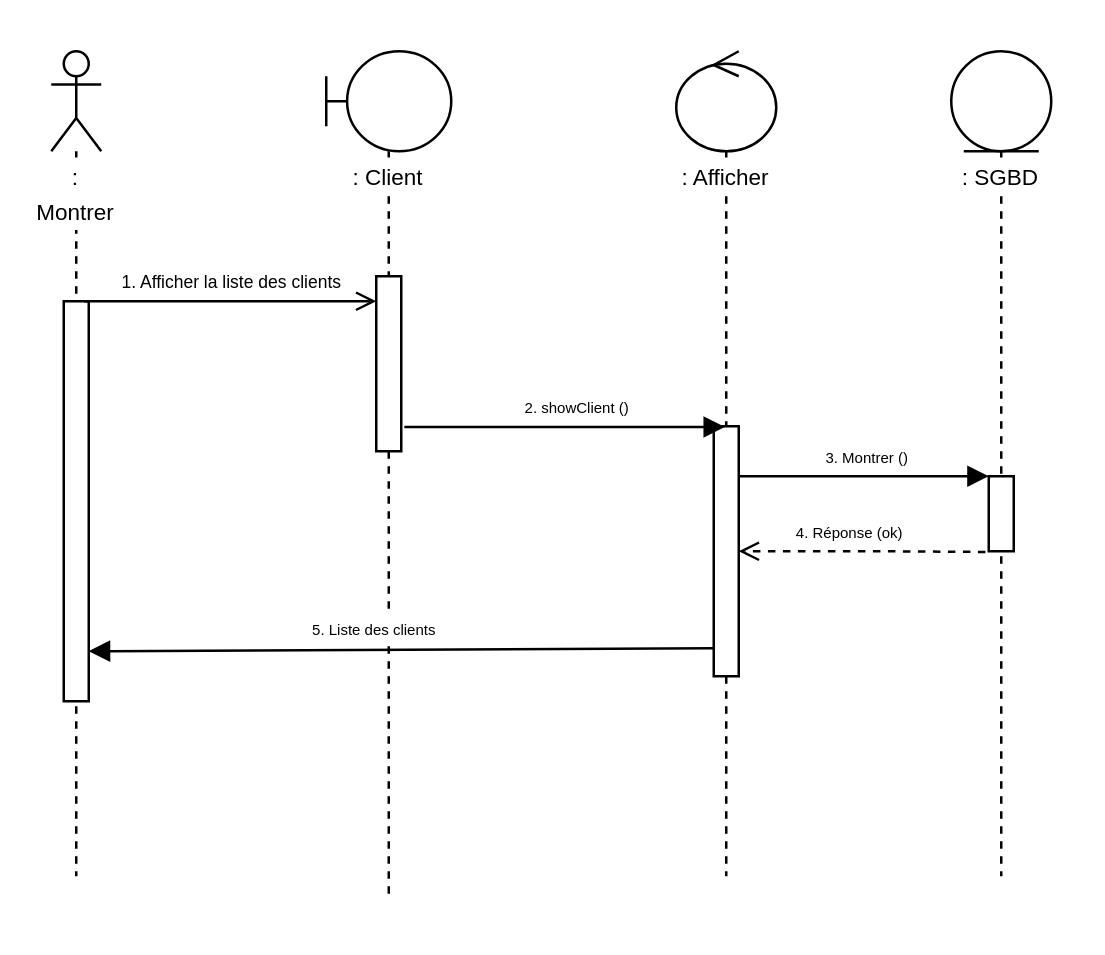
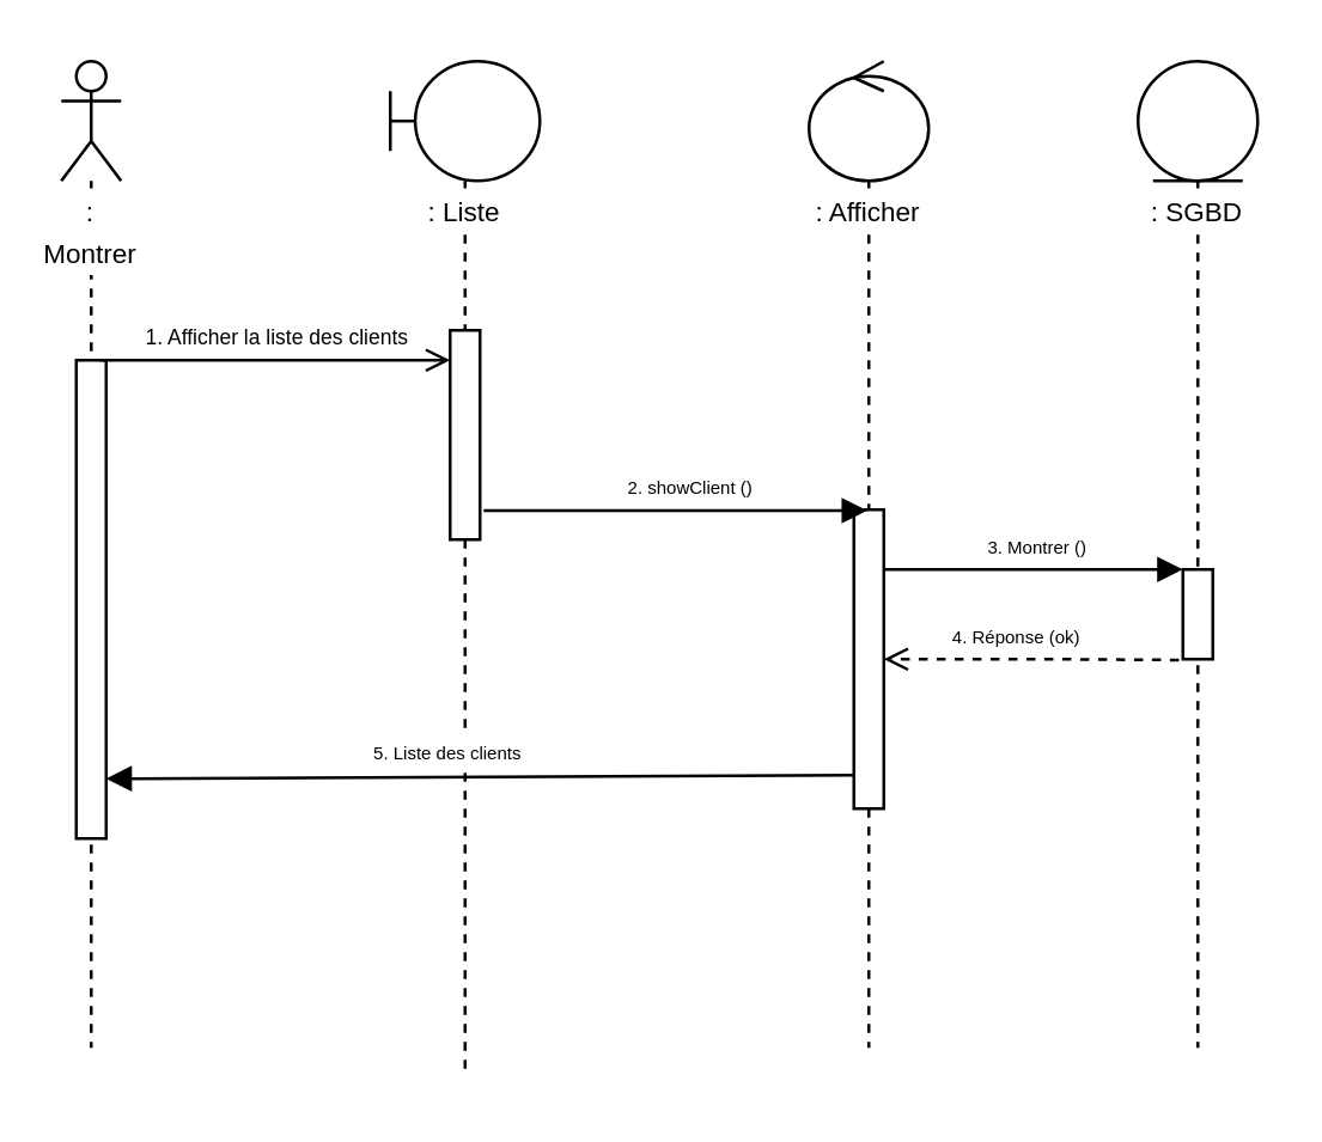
  <mxCell id="0" />
  <mxCell id="1" parent="0" />
  <mxCell id="2" value="&lt;font style=&quot;font-size: 9px&quot;&gt;: Montrer&lt;/font&gt;" style="shape=umlLifeline;participant=umlActor;perimeter=lifelinePerimeter;whiteSpace=wrap;html=1;container=1;collapsible=0;recursiveResize=0;verticalAlign=top;spacingTop=36;labelBackgroundColor=#ffffff;outlineConnect=0;" parent="1" vertex="1"><mxGeometry x="20" y="20" width="20" height="330" as="geometry" /></mxCell>
  <mxCell id="3" value="" style="html=1;points=[];perimeter=orthogonalPerimeter;" parent="2" vertex="1"><mxGeometry x="5" y="100" width="10" height="160" as="geometry" /></mxCell>
- <mxCell id="4" value="&lt;font style=&quot;font-size: 9px&quot;&gt;: Client&lt;/font&gt;" style="shape=umlLifeline;participant=umlBoundary;perimeter=lifelinePerimeter;whiteSpace=wrap;html=1;container=1;collapsible=0;recursiveResize=0;verticalAlign=top;spacingTop=36;labelBackgroundColor=#ffffff;outlineConnect=0;" parent="1" vertex="1"><mxGeometry x="130" y="20" width="50" height="340" as="geometry" /></mxCell>
+ <mxCell id="4" value="&lt;font style=&quot;font-size: 9px&quot;&gt;: Liste&lt;/font&gt;" style="shape=umlLifeline;participant=umlBoundary;perimeter=lifelinePerimeter;whiteSpace=wrap;html=1;container=1;collapsible=0;recursiveResize=0;verticalAlign=top;spacingTop=36;labelBackgroundColor=#ffffff;outlineConnect=0;" parent="1" vertex="1"><mxGeometry x="130" y="20" width="50" height="340" as="geometry" /></mxCell>
  <mxCell id="5" value="" style="html=1;points=[];perimeter=orthogonalPerimeter;" parent="4" vertex="1"><mxGeometry x="20" y="90" width="10" height="70" as="geometry" /></mxCell>
  <mxCell id="6" value="&lt;font style=&quot;font-size: 7px&quot;&gt;1. Afficher la liste des clients&lt;/font&gt;" style="html=1;verticalAlign=bottom;endArrow=open;exitX=0.8;exitY=0;exitDx=0;exitDy=0;exitPerimeter=0;endFill=0;" parent="1" source="3" edge="1"><mxGeometry width="80" relative="1" as="geometry"><mxPoint x="40" y="120" as="sourcePoint" /><mxPoint x="150" y="120" as="targetPoint" /></mxGeometry></mxCell>
  <mxCell id="7" value="&lt;font style=&quot;font-size: 9px&quot;&gt;: Afficher&lt;/font&gt;" style="shape=umlLifeline;participant=umlControl;perimeter=lifelinePerimeter;whiteSpace=wrap;html=1;container=1;collapsible=0;recursiveResize=0;verticalAlign=top;spacingTop=36;labelBackgroundColor=#ffffff;outlineConnect=0;" parent="1" vertex="1"><mxGeometry x="270" y="20" width="40" height="330" as="geometry" /></mxCell>
  <mxCell id="8" value="" style="html=1;points=[];perimeter=orthogonalPerimeter;" parent="7" vertex="1"><mxGeometry x="15" y="150" width="10" height="100" as="geometry" /></mxCell>
  <mxCell id="9" value="&lt;font style=&quot;font-size: 6px&quot;&gt;2. showClient ()&amp;nbsp;&lt;/font&gt;" style="html=1;verticalAlign=bottom;endArrow=block;exitX=1.123;exitY=0.861;exitDx=0;exitDy=0;exitPerimeter=0;endFill=1;" parent="1" source="5" target="7" edge="1"><mxGeometry x="0.088" width="80" relative="1" as="geometry"><mxPoint x="153" y="230" as="sourcePoint" /><mxPoint x="286" y="177" as="targetPoint" /><mxPoint as="offset" /></mxGeometry></mxCell>
  <mxCell id="10" value="&lt;font style=&quot;font-size: 9px&quot;&gt;: SGBD&lt;/font&gt;" style="shape=umlLifeline;participant=umlEntity;perimeter=lifelinePerimeter;whiteSpace=wrap;html=1;container=1;collapsible=0;recursiveResize=0;verticalAlign=top;spacingTop=36;labelBackgroundColor=#ffffff;outlineConnect=0;" parent="1" vertex="1"><mxGeometry x="380" y="20" width="40" height="330" as="geometry" /></mxCell>
  <mxCell id="11" value="" style="html=1;points=[];perimeter=orthogonalPerimeter;" parent="10" vertex="1"><mxGeometry x="15" y="170" width="10" height="30" as="geometry" /></mxCell>
  <mxCell id="12" value="&lt;span style=&quot;font-size: 6px&quot;&gt;3. Montrer ()&amp;nbsp;&lt;/span&gt;" style="html=1;verticalAlign=bottom;endArrow=block;endFill=1;" parent="1" edge="1"><mxGeometry x="0.048" width="80" relative="1" as="geometry"><mxPoint x="295" y="190" as="sourcePoint" /><mxPoint x="395" y="190" as="targetPoint" /><mxPoint as="offset" /><Array as="points"><mxPoint x="350" y="190" /></Array></mxGeometry></mxCell>
  <mxCell id="13" value="&lt;font style=&quot;font-size: 6px&quot;&gt;4. Réponse (ok)&amp;nbsp;&lt;/font&gt;" style="html=1;verticalAlign=bottom;endArrow=open;exitX=-0.133;exitY=1.009;exitDx=0;exitDy=0;exitPerimeter=0;endFill=0;dashed=1;" parent="1" source="11" target="8" edge="1"><mxGeometry x="0.088" width="80" relative="1" as="geometry"><mxPoint x="169" y="180.3" as="sourcePoint" /><mxPoint x="299.5" y="180.3" as="targetPoint" /><mxPoint as="offset" /><Array as="points"><mxPoint x="350" y="220" /></Array></mxGeometry></mxCell>
  <mxCell id="14" value="&lt;font style=&quot;font-size: 6px&quot;&gt;5. Liste des clients&lt;/font&gt;" style="html=1;verticalAlign=bottom;endArrow=block;endFill=1;exitX=-0.028;exitY=0.888;exitDx=0;exitDy=0;exitPerimeter=0;" parent="1" source="8" edge="1"><mxGeometry x="0.088" width="80" relative="1" as="geometry"><mxPoint x="280" y="250" as="sourcePoint" /><mxPoint x="35" y="260" as="targetPoint" /><mxPoint as="offset" /></mxGeometry></mxCell>
